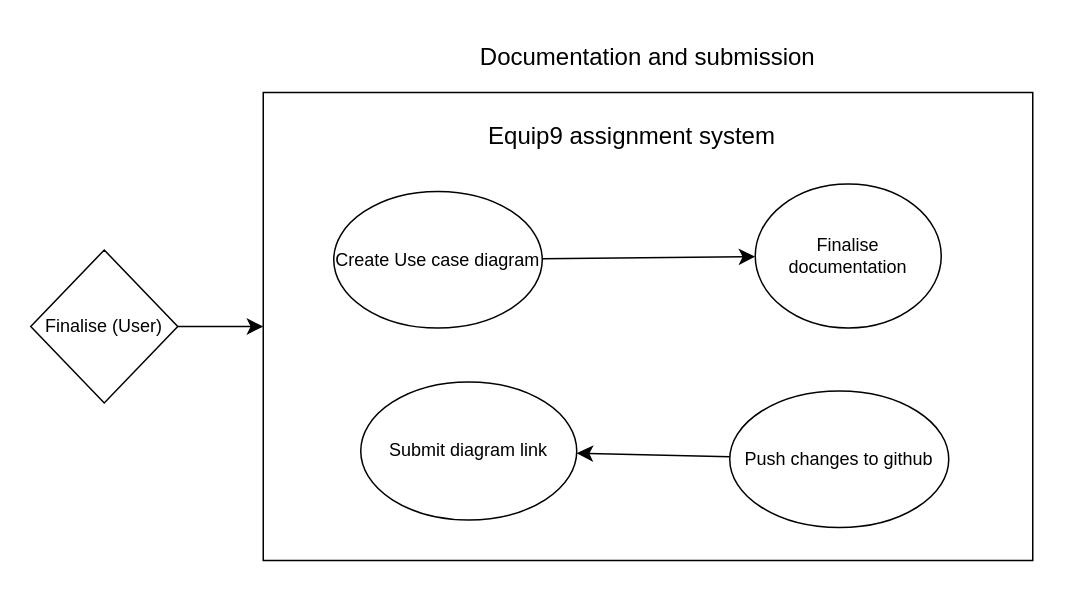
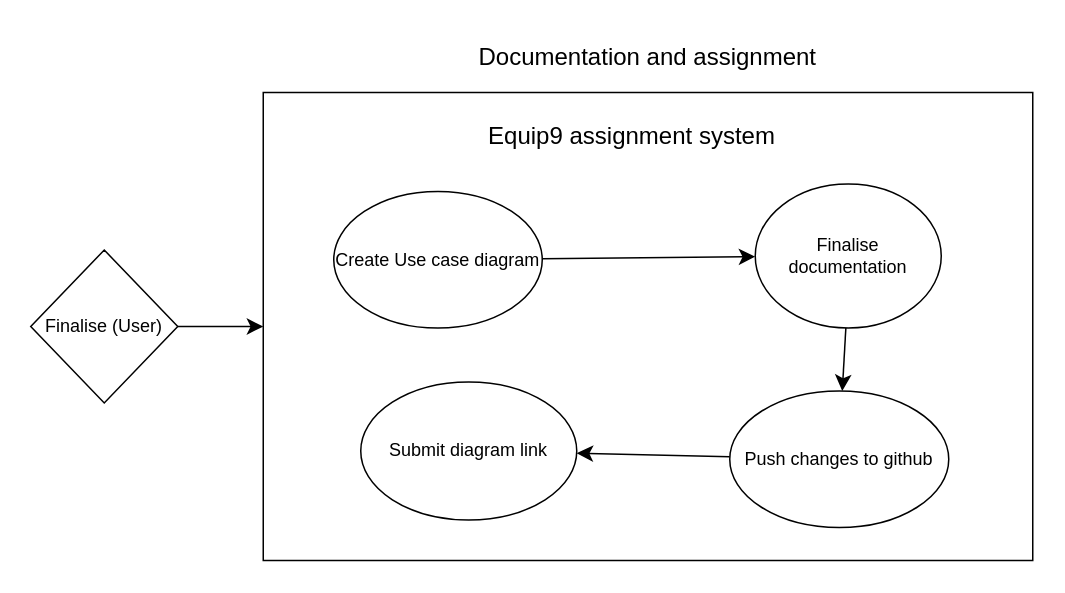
  <mxCell id="0" />
  <mxCell id="1" parent="0" />
  <mxCell id="2" value="" style="rounded=0;whiteSpace=wrap;html=1;" vertex="1" parent="1"><mxGeometry x="175" y="61" width="513" height="312" as="geometry" /></mxCell>
  <mxCell id="3" value="" style="edgeStyle=none;curved=1;rounded=0;orthogonalLoop=1;jettySize=auto;html=1;fontSize=12;startSize=8;endSize=8;" edge="1" parent="1" source="4" target="2"><mxGeometry relative="1" as="geometry" /></mxCell>
  <mxCell id="4" value="Finalise (User)" style="rhombus;whiteSpace=wrap;html=1;" vertex="1" parent="1"><mxGeometry x="20" y="166" width="98" height="102" as="geometry" /></mxCell>
  <mxCell id="5" value="" style="edgeStyle=none;curved=1;rounded=0;orthogonalLoop=1;jettySize=auto;html=1;fontSize=12;startSize=8;endSize=8;" edge="1" parent="1" source="6" target="8"><mxGeometry relative="1" as="geometry" /></mxCell>
  <mxCell id="6" value="Create Use case diagram" style="ellipse;whiteSpace=wrap;html=1;" vertex="1" parent="1"><mxGeometry x="222" y="127" width="139" height="91" as="geometry" /></mxCell>
+ <mxCell id="7" value="" style="edgeStyle=none;curved=1;rounded=0;orthogonalLoop=1;jettySize=auto;html=1;fontSize=12;startSize=8;endSize=8;" edge="1" parent="1" source="8" target="11"><mxGeometry relative="1" as="geometry" /></mxCell>
  <mxCell id="8" value="Finalise documentation" style="ellipse;whiteSpace=wrap;html=1;" vertex="1" parent="1"><mxGeometry x="503" y="122" width="124" height="96" as="geometry" /></mxCell>
  <mxCell id="9" value="Submit diagram link" style="ellipse;whiteSpace=wrap;html=1;" vertex="1" parent="1"><mxGeometry x="240" y="254" width="144" height="92" as="geometry" /></mxCell>
  <mxCell id="10" value="" style="edgeStyle=none;curved=1;rounded=0;orthogonalLoop=1;jettySize=auto;html=1;fontSize=12;startSize=8;endSize=8;" edge="1" parent="1" source="11" target="9"><mxGeometry relative="1" as="geometry" /></mxCell>
  <mxCell id="11" value="Push changes to github" style="ellipse;whiteSpace=wrap;html=1;" vertex="1" parent="1"><mxGeometry x="486" y="260" width="146" height="91" as="geometry" /></mxCell>
  <mxCell id="12" value="Equip9 assignment system" style="text;strokeColor=none;fillColor=none;html=1;align=center;verticalAlign=middle;whiteSpace=wrap;rounded=0;fontSize=16;" vertex="1" parent="1"><mxGeometry x="290" y="75" width="262" height="30" as="geometry" /></mxCell>
- <mxCell id="13" value="Documentation and submission" style="text;strokeColor=none;fillColor=none;html=1;align=center;verticalAlign=middle;whiteSpace=wrap;rounded=0;fontSize=16;" vertex="1" parent="1"><mxGeometry x="255" y="20" width="353" height="33" as="geometry" /></mxCell>
+ <mxCell id="13" value="Documentation and assignment" style="text;strokeColor=none;fillColor=none;html=1;align=center;verticalAlign=middle;whiteSpace=wrap;rounded=0;fontSize=16;" vertex="1" parent="1"><mxGeometry x="255" y="20" width="353" height="33" as="geometry" /></mxCell>
